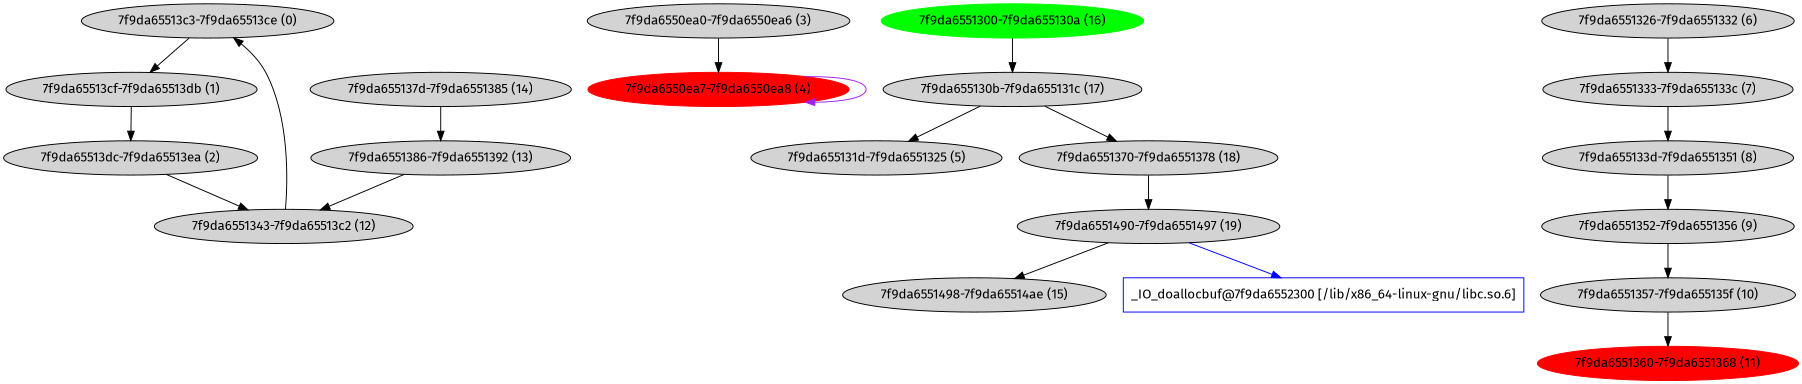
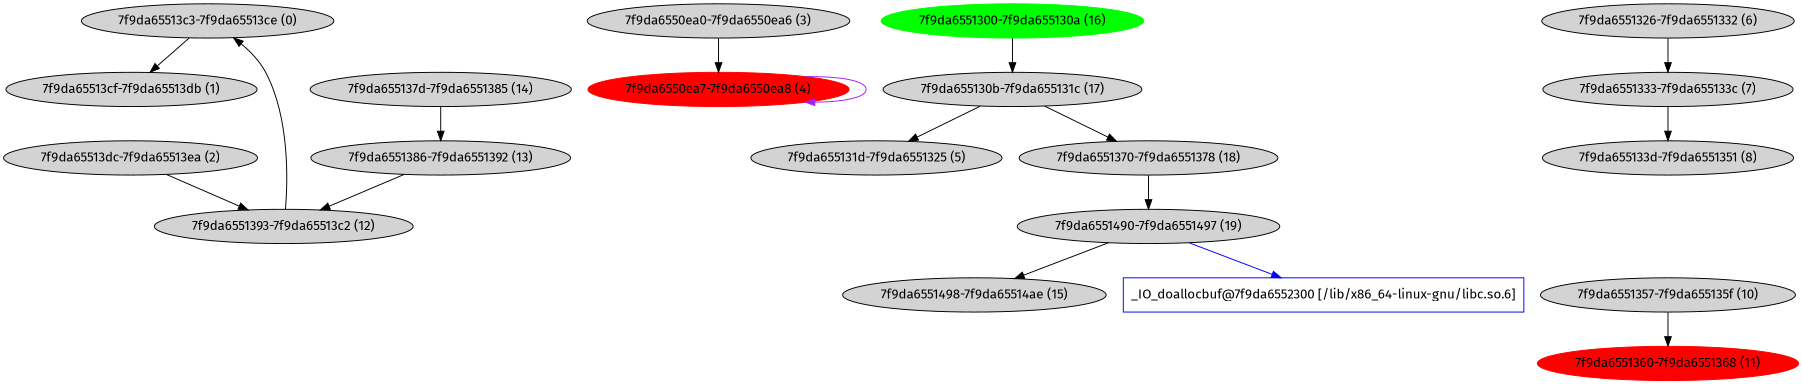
  digraph {
    fontname="Fira Sans"
    node [fontname="Fira Sans" style=filled]
    edge [fontname="Fira Sans"]
    n1 [label="7f9da65513c3-7f9da65513ce (0)"]
    n2 [label="7f9da65513cf-7f9da65513db (1)"]
    n3 [label="7f9da65513dc-7f9da65513ea (2)"]
-   n4 [label="7f9da6551343-7f9da65513c2 (12)"]
+   n4 [label="7f9da6551393-7f9da65513c2 (12)"]
    n5 [label="7f9da6550ea0-7f9da6550ea6 (3)"]
    n6 [color=red label="7f9da6550ea7-7f9da6550ea8 (4)"]
    n7 [label="7f9da655131d-7f9da6551325 (5)"]
    n8 [label="7f9da6551326-7f9da6551332 (6)"]
    n9 [label="7f9da6551333-7f9da655133c (7)"]
    n10 [label="7f9da655133d-7f9da6551351 (8)"]
-   n11 [label="7f9da6551352-7f9da6551356 (9)"]
    n12 [label="7f9da6551357-7f9da655135f (10)"]
    n13 [color=red label="7f9da6551360-7f9da6551368 (11)"]
    n14 [label="7f9da6551386-7f9da6551392 (13)"]
    n15 [label="7f9da655137d-7f9da6551385 (14)"]
    n16 [label="7f9da6551498-7f9da65514ae (15)"]
    n17 [color=green label="7f9da6551300-7f9da655130a (16)"]
    n18 [label="7f9da655130b-7f9da655131c (17)"]
    n19 [label="7f9da6551370-7f9da6551378 (18)"]
    n20 [label="7f9da6551490-7f9da6551497 (19)"]
    n21 [color=blue label="_IO_doallocbuf@7f9da6552300 [/lib/x86_64-linux-gnu/libc.so.6]" shape=rectangle style=""]
    n1 -> n2
-   n2 -> n3
    n3 -> n4
    n4 -> n1
    n5 -> n6
    n6 -> n6 [color=purple]
    n8 -> n9
    n9 -> n10
-   n10 -> n11
-   n11 -> n12
    n12 -> n13
    n14 -> n4
    n15 -> n14
    n17 -> n18
    n18 -> n7
    n18 -> n19
    n19 -> n20
    n20 -> n16
    n20 -> n21 [color=blue]
  }
